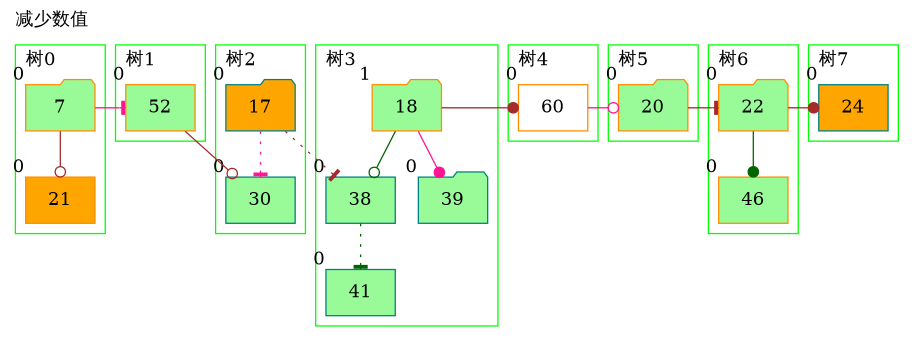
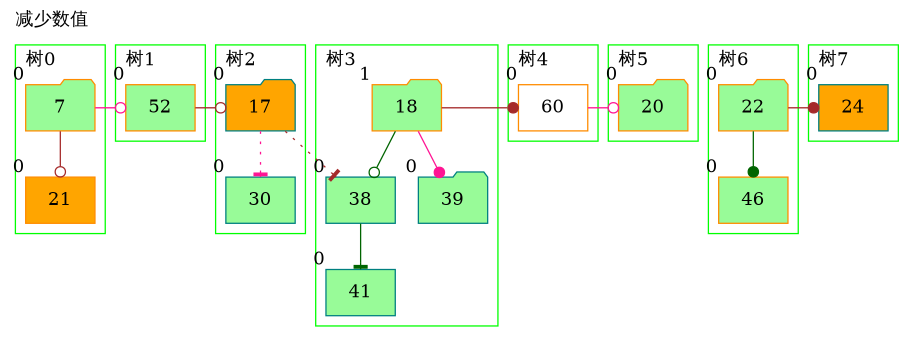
  digraph {
    label="减少数值"
    labeljust=l
    labelloc=t
    node [color=darkorange fillcolor=palegreen shape=box style=filled xlabel=0]
    edge [arrowhead=tee color=brown style=solid constraint=false]
    n1 [label=7 shape=folder]
    n2 [fillcolor=orange label=21]
    n3 [label=52]
    n4 [color=teal fillcolor=orange label=17 shape=folder]
    n5 [color=teal label=30]
    n6 [label=18 shape=folder xlabel=1]
    n7 [color=teal label=38]
    n8 [color=teal label=39 shape=folder]
    n9 [color=teal label=41]
    n10 [fillcolor=white label=60]
    n11 [label=20 shape=folder]
    n12 [label=22 shape=folder]
    n13 [label=46]
    n14 [color=teal fillcolor=orange label=24]
    subgraph cluster_1 {
      label="树0"
      pencolor=green
      n1
      n2
    }
    subgraph cluster_2 {
      label="树1"
      pencolor=green
      n3
    }
    subgraph cluster_3 {
      label="树2"
      pencolor=green
      n4
      n5
    }
    subgraph cluster_4 {
      label="树3"
      pencolor=green
      n6
      n7
      n8
      n9
    }
    subgraph cluster_5 {
      label="树4"
      pencolor=green
      n10
    }
    subgraph cluster_6 {
      label="树5"
      pencolor=green
      n11
    }
    subgraph cluster_7 {
      label="树6"
      pencolor=green
      n12
      n13
    }
    subgraph cluster_8 {
      label="树7"
      pencolor=green
      n14
    }
    n1 -> n2 [arrowhead=odot constraint=""]
-   n1 -> n3 [color=deeppink]
-   n3 -> n5 [arrowhead=odot]
+   n1 -> n3 [arrowhead=odot color=deeppink]
+   n3 -> n4 [arrowhead=odot]
    n4 -> n5 [color=deeppink style=dotted constraint=""]
    n4 -> n7 [style=dotted]
    n6 -> n7 [arrowhead=odot color=darkgreen constraint=""]
    n6 -> n8 [arrowhead=dot color=deeppink constraint=""]
    n6 -> n10 [arrowhead=dot]
-   n7 -> n9 [color=darkgreen style=dotted constraint=""]
+   n7 -> n9 [color=darkgreen constraint=""]
    n10 -> n11 [arrowhead=odot color=deeppink]
-   n11 -> n12
    n12 -> n13 [arrowhead=dot color=darkgreen constraint=""]
    n12 -> n14 [arrowhead=dot]
  }
